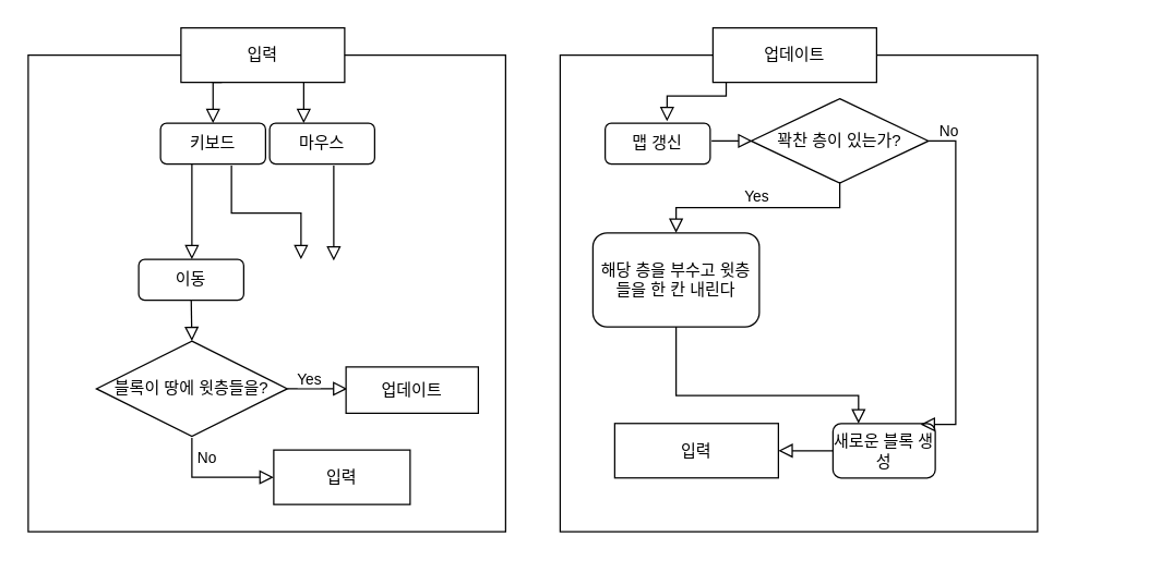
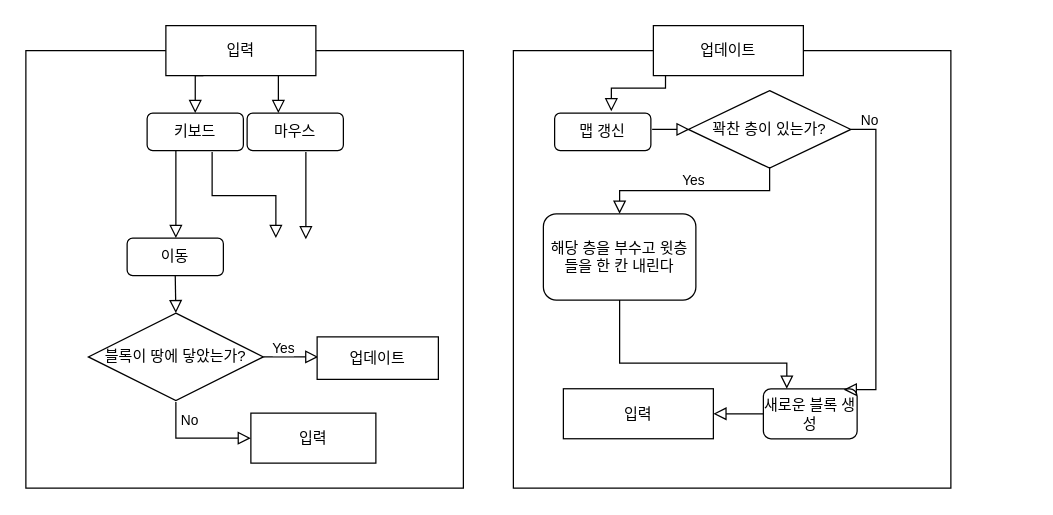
  <mxCell id="0" />
  <mxCell id="1" parent="0" />
  <mxCell id="2" value="" style="round = 1;group" parent="1" vertex="1" connectable="0"><mxGeometry x="470" y="20" width="350" height="370" as="geometry" /></mxCell>
  <mxCell id="3" value="" style="whiteSpace=wrap;html=1;aspect=fixed;" parent="2" vertex="1"><mxGeometry x="-60" y="20" width="350" height="350" as="geometry" /></mxCell>
  <mxCell id="4" value="업데이트" style="whiteSpace=wrap;html=1;fontSize=12;glass=0;strokeWidth=1;shadow=0;" parent="2" vertex="1"><mxGeometry x="52" width="120" height="40" as="geometry" /></mxCell>
  <mxCell id="5" value="" style="rounded=0;html=1;jettySize=auto;orthogonalLoop=1;fontSize=11;endArrow=block;endFill=0;endSize=8;strokeWidth=1;shadow=0;labelBackgroundColor=none;edgeStyle=orthogonalEdgeStyle;targetPerimeterSpacing=0;sourcePerimeterSpacing=0;startSize=100;" edge="1" parent="2"><mxGeometry relative="1" as="geometry"><mxPoint x="61" y="83" as="sourcePoint" /><mxPoint x="81" y="83" as="targetPoint" /><Array as="points"><mxPoint x="51" y="83" /><mxPoint x="51" y="83" /></Array></mxGeometry></mxCell>
  <mxCell id="6" value="해당 층을 부수고 윗층들을 한 칸 내린다" style="rounded=1;whiteSpace=wrap;html=1;" vertex="1" parent="2"><mxGeometry x="-36" y="150.5" width="122" height="69" as="geometry" /></mxCell>
  <mxCell id="7" value="새로운 블록 생성" style="rounded=1;whiteSpace=wrap;html=1;fontSize=12;glass=0;strokeWidth=1;shadow=0;" vertex="1" parent="2"><mxGeometry x="140" y="290.5" width="75" height="40" as="geometry" /></mxCell>
  <mxCell id="8" value="" style="edgeStyle=elbowEdgeStyle;elbow=vertical;endArrow=block;html=1;rounded=0;endFill=0;endSize=8;exitX=0.5;exitY=1;exitDx=0;exitDy=0;entryX=0.25;entryY=0;entryDx=0;entryDy=0;" edge="1" parent="2" source="6" target="7"><mxGeometry width="50" height="50" relative="1" as="geometry"><mxPoint x="172" y="200" as="sourcePoint" /><mxPoint x="120" y="180" as="targetPoint" /><Array as="points"><mxPoint x="110" y="270" /><mxPoint x="110" y="250" /><mxPoint x="80" y="280" /><mxPoint x="120" y="280" /></Array></mxGeometry></mxCell>
  <mxCell id="9" value="" style="group" parent="1" vertex="1" connectable="0"><mxGeometry x="80" y="20" width="350" height="370" as="geometry" /></mxCell>
  <mxCell id="10" value="" style="whiteSpace=wrap;html=1;aspect=fixed;" parent="9" vertex="1"><mxGeometry x="-60" y="20" width="350" height="350" as="geometry" /></mxCell>
  <mxCell id="11" value="입력" style="whiteSpace=wrap;html=1;fontSize=12;glass=0;strokeWidth=1;shadow=0;" parent="9" vertex="1"><mxGeometry x="52" width="120" height="40" as="geometry" /></mxCell>
  <mxCell id="12" value="입력" style="whiteSpace=wrap;html=1;fontSize=12;glass=0;strokeWidth=1;shadow=0;" vertex="1" parent="9"><mxGeometry x="120" y="310" width="100" height="40" as="geometry" /></mxCell>
  <mxCell id="13" value="" style="group" parent="1" vertex="1" connectable="0"><mxGeometry x="70" y="90" width="204" height="230" as="geometry" /></mxCell>
- <mxCell id="14" value="블록이 땅에 윗층들을?" style="rhombus;whiteSpace=wrap;html=1;" parent="13" vertex="1"><mxGeometry y="160" width="140" height="70" as="geometry" /></mxCell>
+ <mxCell id="14" value="블록이 땅에 닿았는가?" style="rhombus;whiteSpace=wrap;html=1;" parent="13" vertex="1"><mxGeometry y="160" width="140" height="70" as="geometry" /></mxCell>
  <mxCell id="15" value="" style="rounded=0;html=1;jettySize=auto;orthogonalLoop=1;fontSize=11;endArrow=block;endFill=0;endSize=8;strokeWidth=1;shadow=0;labelBackgroundColor=none;edgeStyle=orthogonalEdgeStyle;exitX=0.5;exitY=1;exitDx=0;exitDy=0;" parent="13" source="20" edge="1"><mxGeometry relative="1" as="geometry"><mxPoint x="70" y="139" as="sourcePoint" /><mxPoint x="70" y="160" as="targetPoint" /></mxGeometry></mxCell>
  <mxCell id="16" value="키보드" style="rounded=1;whiteSpace=wrap;html=1;" parent="13" vertex="1"><mxGeometry x="47" width="77" height="30" as="geometry" /></mxCell>
  <mxCell id="17" value="마우스" style="rounded=1;whiteSpace=wrap;html=1;" parent="13" vertex="1"><mxGeometry x="127" width="77" height="30" as="geometry" /></mxCell>
  <mxCell id="18" value="" style="edgeStyle=elbowEdgeStyle;elbow=vertical;endArrow=block;html=1;rounded=0;endFill=0;endSize=8;" parent="13" edge="1"><mxGeometry width="50" height="50" relative="1" as="geometry"><mxPoint x="99" y="31" as="sourcePoint" /><mxPoint x="150" y="100" as="targetPoint" /><Array as="points" /></mxGeometry></mxCell>
  <mxCell id="19" value="" style="rounded=0;html=1;jettySize=auto;orthogonalLoop=1;fontSize=11;endArrow=block;endFill=0;endSize=8;strokeWidth=1;shadow=0;labelBackgroundColor=none;edgeStyle=orthogonalEdgeStyle;" parent="13" edge="1"><mxGeometry relative="1" as="geometry"><mxPoint x="70" y="30" as="sourcePoint" /><mxPoint x="70" y="100" as="targetPoint" /></mxGeometry></mxCell>
  <mxCell id="20" value="이동" style="rounded=1;whiteSpace=wrap;html=1;" parent="13" vertex="1"><mxGeometry x="31" y="100" width="77" height="30" as="geometry" /></mxCell>
  <mxCell id="21" value="" style="rounded=0;html=1;jettySize=auto;orthogonalLoop=1;fontSize=11;endArrow=block;endFill=0;endSize=8;strokeWidth=1;shadow=0;labelBackgroundColor=none;edgeStyle=orthogonalEdgeStyle;" parent="13" edge="1"><mxGeometry relative="1" as="geometry"><mxPoint x="174" y="31" as="sourcePoint" /><mxPoint x="174" y="101" as="targetPoint" /></mxGeometry></mxCell>
  <mxCell id="22" value="맵 갱신" style="rounded=1;whiteSpace=wrap;html=1;" vertex="1" parent="1"><mxGeometry x="443" y="90" width="77" height="30" as="geometry" /></mxCell>
  <mxCell id="23" value="꽉찬 층이 있는가?" style="rhombus;whiteSpace=wrap;html=1;" vertex="1" parent="1"><mxGeometry x="550" y="72" width="130" height="62" as="geometry" /></mxCell>
  <mxCell id="24" value="Yes" style="edgeLabel;html=1;align=center;verticalAlign=middle;resizable=0;points=[];" vertex="1" connectable="0" parent="1"><mxGeometry x="554.5" y="150" as="geometry"><mxPoint x="-1" y="-7" as="offset" /></mxGeometry></mxCell>
  <mxCell id="25" value="" style="edgeStyle=elbowEdgeStyle;elbow=vertical;endArrow=block;html=1;rounded=0;endFill=0;endSize=8;entryX=0.5;entryY=0;entryDx=0;entryDy=0;" edge="1" parent="1" target="6"><mxGeometry width="50" height="50" relative="1" as="geometry"><mxPoint x="615" y="133" as="sourcePoint" /><mxPoint x="666" y="202" as="targetPoint" /><Array as="points" /></mxGeometry></mxCell>
  <mxCell id="26" value="No" style="edgeLabel;html=1;align=center;verticalAlign=middle;resizable=0;points=[];" vertex="1" connectable="0" parent="1"><mxGeometry x="695.5" y="102" as="geometry"><mxPoint x="-1" y="-7" as="offset" /></mxGeometry></mxCell>
  <mxCell id="27" value="" style="rounded=0;html=1;jettySize=auto;orthogonalLoop=1;fontSize=11;endArrow=block;endFill=0;endSize=8;strokeWidth=1;shadow=0;labelBackgroundColor=none;edgeStyle=orthogonalEdgeStyle;targetPerimeterSpacing=0;sourcePerimeterSpacing=0;startSize=100;" edge="1" parent="1"><mxGeometry relative="1" as="geometry"><mxPoint x="210" y="285" as="sourcePoint" /><mxPoint x="254" y="285" as="targetPoint" /><Array as="points" /></mxGeometry></mxCell>
  <mxCell id="28" value="업데이트" style="whiteSpace=wrap;html=1;fontSize=12;glass=0;strokeWidth=1;shadow=0;" vertex="1" parent="1"><mxGeometry x="253" y="269" width="97" height="34" as="geometry" /></mxCell>
  <mxCell id="29" value="No" style="edgeLabel;html=1;align=center;verticalAlign=middle;resizable=0;points=[];" vertex="1" connectable="0" parent="1"><mxGeometry x="149.5" y="349" as="geometry"><mxPoint x="1" y="-14" as="offset" /></mxGeometry></mxCell>
  <mxCell id="30" value="Yes" style="edgeLabel;html=1;align=center;verticalAlign=middle;resizable=0;points=[];" vertex="1" connectable="0" parent="1"><mxGeometry x="226.5" y="284" as="geometry"><mxPoint x="-1" y="-7" as="offset" /></mxGeometry></mxCell>
  <mxCell id="31" value="" style="edgeStyle=elbowEdgeStyle;elbow=vertical;endArrow=block;html=1;rounded=0;endFill=0;endSize=8;" edge="1" parent="1"><mxGeometry width="50" height="50" relative="1" as="geometry"><mxPoint x="140" y="321" as="sourcePoint" /><mxPoint x="200" y="350" as="targetPoint" /><Array as="points"><mxPoint x="170" y="350" /></Array></mxGeometry></mxCell>
  <mxCell id="32" value="" style="edgeStyle=elbowEdgeStyle;elbow=vertical;endArrow=block;html=1;rounded=0;endFill=0;endSize=8;exitX=1;exitY=0.5;exitDx=0;exitDy=0;entryX=0.857;entryY=0.018;entryDx=0;entryDy=0;entryPerimeter=0;" edge="1" parent="1" source="23" target="7"><mxGeometry width="50" height="50" relative="1" as="geometry"><mxPoint x="705" y="143" as="sourcePoint" /><mxPoint x="585" y="180.5" as="targetPoint" /><Array as="points"><mxPoint x="700" y="103" /></Array></mxGeometry></mxCell>
  <mxCell id="33" value="입력" style="whiteSpace=wrap;html=1;fontSize=12;glass=0;strokeWidth=1;shadow=0;" vertex="1" parent="1"><mxGeometry x="450" y="310.5" width="120" height="40" as="geometry" /></mxCell>
  <mxCell id="34" value="" style="rounded=0;html=1;jettySize=auto;orthogonalLoop=1;fontSize=11;endArrow=block;endFill=0;endSize=8;strokeWidth=1;shadow=0;labelBackgroundColor=none;edgeStyle=orthogonalEdgeStyle;exitX=0;exitY=0.5;exitDx=0;exitDy=0;entryX=1;entryY=0.5;entryDx=0;entryDy=0;" edge="1" parent="1" source="7" target="33"><mxGeometry relative="1" as="geometry"><mxPoint x="579.5" y="320" as="sourcePoint" /><mxPoint x="580" y="350" as="targetPoint" /></mxGeometry></mxCell>
  <mxCell id="35" value="" style="rounded=0;html=1;jettySize=auto;orthogonalLoop=1;fontSize=11;endArrow=block;endFill=0;endSize=8;strokeWidth=1;shadow=0;labelBackgroundColor=none;edgeStyle=orthogonalEdgeStyle;exitX=0.25;exitY=1;exitDx=0;exitDy=0;entryX=0.5;entryY=0;entryDx=0;entryDy=0;" edge="1" parent="1" source="11" target="16"><mxGeometry relative="1" as="geometry"><mxPoint x="150" y="130" as="sourcePoint" /><mxPoint x="150" y="200" as="targetPoint" /></mxGeometry></mxCell>
  <mxCell id="36" value="" style="rounded=0;html=1;jettySize=auto;orthogonalLoop=1;fontSize=11;endArrow=block;endFill=0;endSize=8;strokeWidth=1;shadow=0;labelBackgroundColor=none;edgeStyle=orthogonalEdgeStyle;exitX=0.75;exitY=1;exitDx=0;exitDy=0;" edge="1" parent="1" source="11"><mxGeometry relative="1" as="geometry"><mxPoint x="160" y="140" as="sourcePoint" /><mxPoint x="222" y="90" as="targetPoint" /></mxGeometry></mxCell>
  <mxCell id="37" value="" style="rounded=0;html=1;jettySize=auto;orthogonalLoop=1;fontSize=11;endArrow=block;endFill=0;endSize=8;strokeWidth=1;shadow=0;labelBackgroundColor=none;edgeStyle=orthogonalEdgeStyle;targetPerimeterSpacing=0;sourcePerimeterSpacing=0;startSize=100;exitX=0.081;exitY=0.999;exitDx=0;exitDy=0;exitPerimeter=0;entryX=0.589;entryY=-0.047;entryDx=0;entryDy=0;entryPerimeter=0;" edge="1" parent="1" source="4" target="22"><mxGeometry relative="1" as="geometry"><mxPoint x="541" y="113" as="sourcePoint" /><mxPoint x="561" y="113" as="targetPoint" /><Array as="points"><mxPoint x="532" y="70" /><mxPoint x="488" y="70" /></Array></mxGeometry></mxCell>
